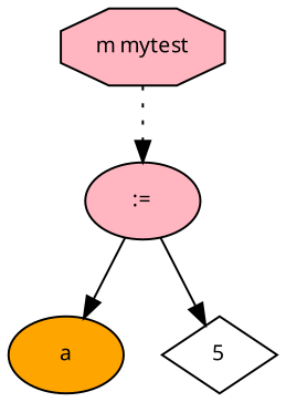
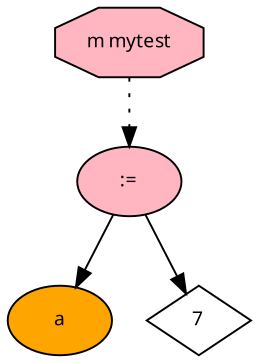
  digraph {
    fontname="Noto Sans"
    fontsize=10
    node [fontname="Noto Sans" fontsize=10 shape=ellipse style=filled fillcolor=lightpink]
    edge [fontname="Noto Sans" fontsize=10]
    n1 [label="m mytest" shape=octagon]
    n2 [label=":="]
    n3 [label=a fillcolor=orange]
-   n4 [label=5 shape=diamond fillcolor=white]
+   n4 [label=7 shape=diamond fillcolor=white]
    n1 -> n2 [style=dotted]
    n2 -> n3
    n2 -> n4
  }
